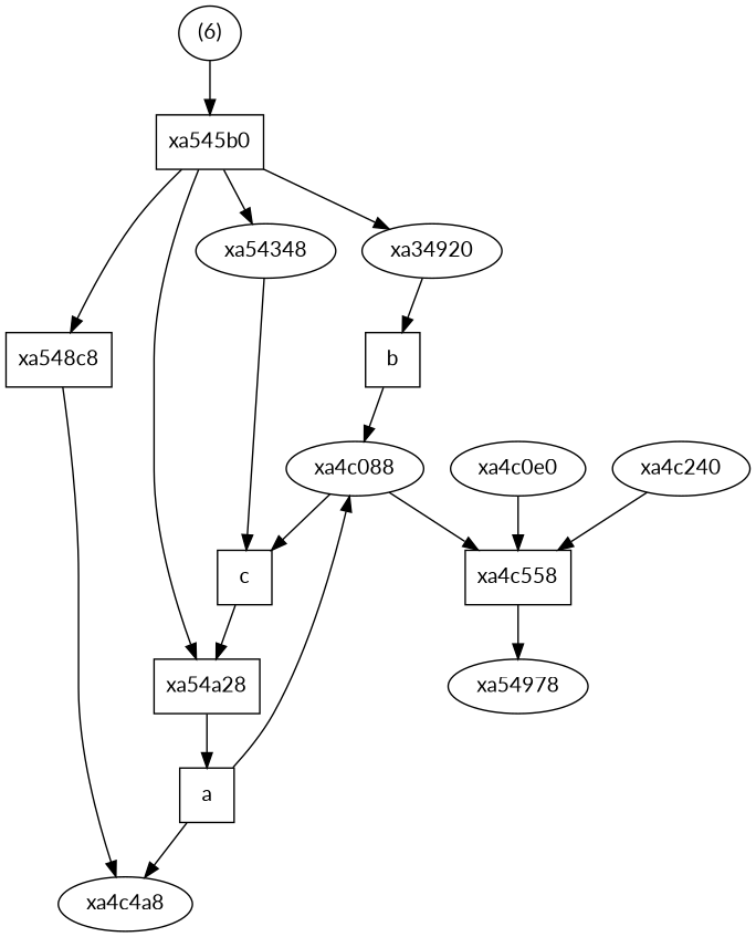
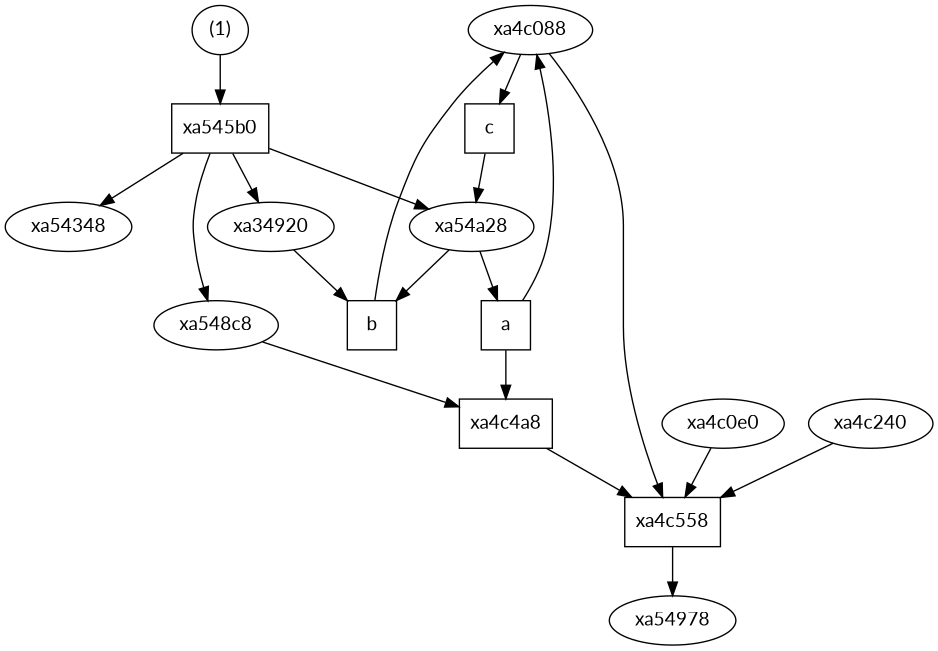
  digraph {
    fontname=Lato
    node [fontname=Lato]
    edge [fontname=Lato]
    xa4c558 [shape=box width=0.5]
    xa54978 [width=0.5]
    n3 [label=a shape=box width=0.5]
    xa4c088 [width=0.5]
-   xa4c4a8 [width=0.5]
+   xa4c4a8 [width=0.5 shape=box]
    n6 [label=c shape=box width=0.5]
    n7 [label=b shape=box width=0.5]
    xa4c0e0 [width=0.5]
-   xa54a28 [width=0.5 shape=box]
+   xa54a28 [width=0.5]
    xa4c240 [width=0.5]
-   xa548c8 [width=0.5 shape=box]
+   xa548c8 [width=0.5]
    n12 [label=xa34920 width=0.5]
    xa54348 [width=0.5]
-   n14 [label="(6)" width=0.5]
+   n14 [label="(1)" width=0.5]
    xa545b0 [shape=box width=0.5]
    xa4c558 -> xa54978
    n3 -> xa4c088
    n3 -> xa4c4a8
    xa4c088 -> xa4c558
    xa4c088 -> n6
+   xa4c4a8 -> xa4c558
    n6 -> xa54a28
    n7 -> xa4c088
    xa4c0e0 -> xa4c558
    xa54a28 -> n3
+   xa54a28 -> n7
    xa4c240 -> xa4c558
    xa548c8 -> xa4c4a8
    n12 -> n7
-   xa54348 -> n6
    n14 -> xa545b0
    xa545b0 -> xa54a28
    xa545b0 -> xa548c8
    xa545b0 -> n12
    xa545b0 -> xa54348
  }
